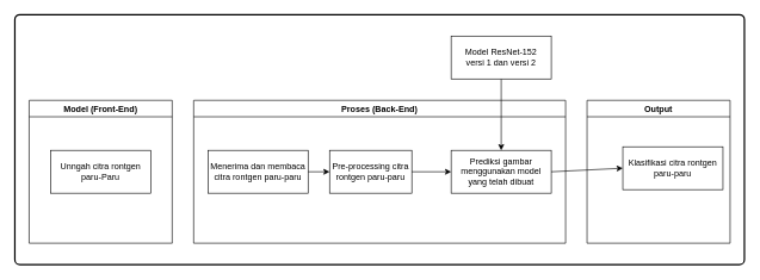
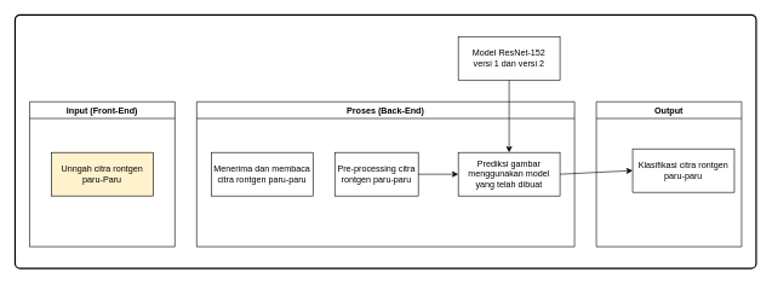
  <mxCell id="0" />
  <mxCell id="1" parent="0" />
  <mxCell id="2" value="" style="rounded=1;whiteSpace=wrap;html=1;absoluteArcSize=1;arcSize=14;strokeWidth=2;strokeColor=#000000;" vertex="1" parent="1"><mxGeometry x="20" y="20" width="1020" height="350" as="geometry" /></mxCell>
- <mxCell id="3" value="Model (Front-End)" style="swimlane;" vertex="1" parent="1"><mxGeometry x="40" y="140" width="200" height="200" as="geometry" /></mxCell>
- <mxCell id="4" value="Unngah citra rontgen paru-Paru" style="rounded=0;whiteSpace=wrap;html=1;" vertex="1" parent="3"><mxGeometry x="30" y="70" width="140" height="60" as="geometry" /></mxCell>
+ <mxCell id="3" value="Input (Front-End)" style="swimlane;" vertex="1" parent="1"><mxGeometry x="40" y="140" width="200" height="200" as="geometry" /></mxCell>
+ <mxCell id="4" value="Unngah citra rontgen paru-Paru" style="rounded=0;whiteSpace=wrap;html=1;fillColor=#fff2cc;" vertex="1" parent="3"><mxGeometry x="30" y="70" width="140" height="60" as="geometry" /></mxCell>
  <mxCell id="5" value="Proses (Back-End)" style="swimlane;" vertex="1" parent="1"><mxGeometry x="270" y="140" width="520" height="200" as="geometry" /></mxCell>
  <mxCell id="6" value="Menerima dan membaca citra rontgen paru-paru" style="rounded=0;whiteSpace=wrap;html=1;" vertex="1" parent="5"><mxGeometry x="20" y="70" width="140" height="60" as="geometry" /></mxCell>
  <mxCell id="7" value="Pre-processing citra rontgen paru-paru" style="rounded=0;whiteSpace=wrap;html=1;" vertex="1" parent="5"><mxGeometry x="190" y="70" width="115" height="60" as="geometry" /></mxCell>
- <mxCell id="8" value="" style="edgeStyle=none;html=1;" edge="1" parent="5" source="6" target="7"><mxGeometry relative="1" as="geometry" /></mxCell>
  <mxCell id="9" value="Prediksi gambar menggunakan model yang telah dibuat" style="rounded=0;whiteSpace=wrap;html=1;" vertex="1" parent="5"><mxGeometry x="360" y="70" width="140" height="60" as="geometry" /></mxCell>
  <mxCell id="10" value="" style="edgeStyle=none;html=1;" edge="1" parent="5" source="7" target="9"><mxGeometry relative="1" as="geometry" /></mxCell>
  <mxCell id="11" value="Output" style="swimlane;" vertex="1" parent="1"><mxGeometry x="820" y="140" width="200" height="200" as="geometry" /></mxCell>
  <mxCell id="12" value="Klasifikasi citra rontgen paru-paru" style="rounded=0;whiteSpace=wrap;html=1;" vertex="1" parent="11"><mxGeometry x="50" y="65" width="140" height="60" as="geometry" /></mxCell>
  <mxCell id="13" style="edgeStyle=none;html=1;exitX=1;exitY=0.5;exitDx=0;exitDy=0;entryX=0;entryY=0.5;entryDx=0;entryDy=0;" edge="1" parent="1" source="9" target="12"><mxGeometry relative="1" as="geometry" /></mxCell>
  <mxCell id="14" style="edgeStyle=none;html=1;exitX=0.5;exitY=1;exitDx=0;exitDy=0;" edge="1" parent="1" source="15" target="9"><mxGeometry relative="1" as="geometry" /></mxCell>
  <mxCell id="15" value="Model ResNet-152 &lt;br&gt;versi 1 dan versi 2" style="rounded=0;whiteSpace=wrap;html=1;" vertex="1" parent="1"><mxGeometry x="630" y="50" width="140" height="60" as="geometry" /></mxCell>
